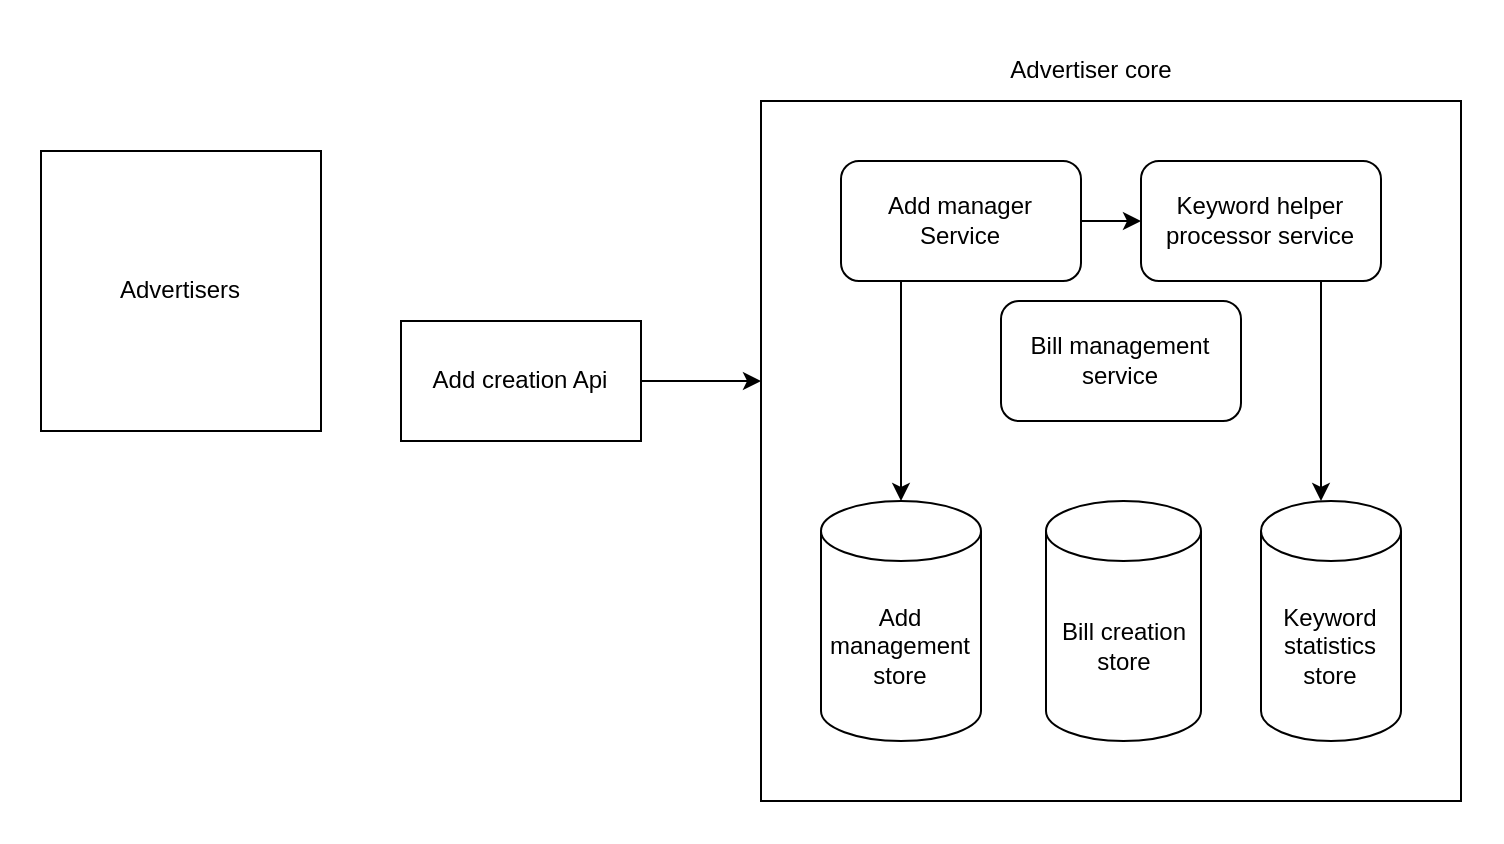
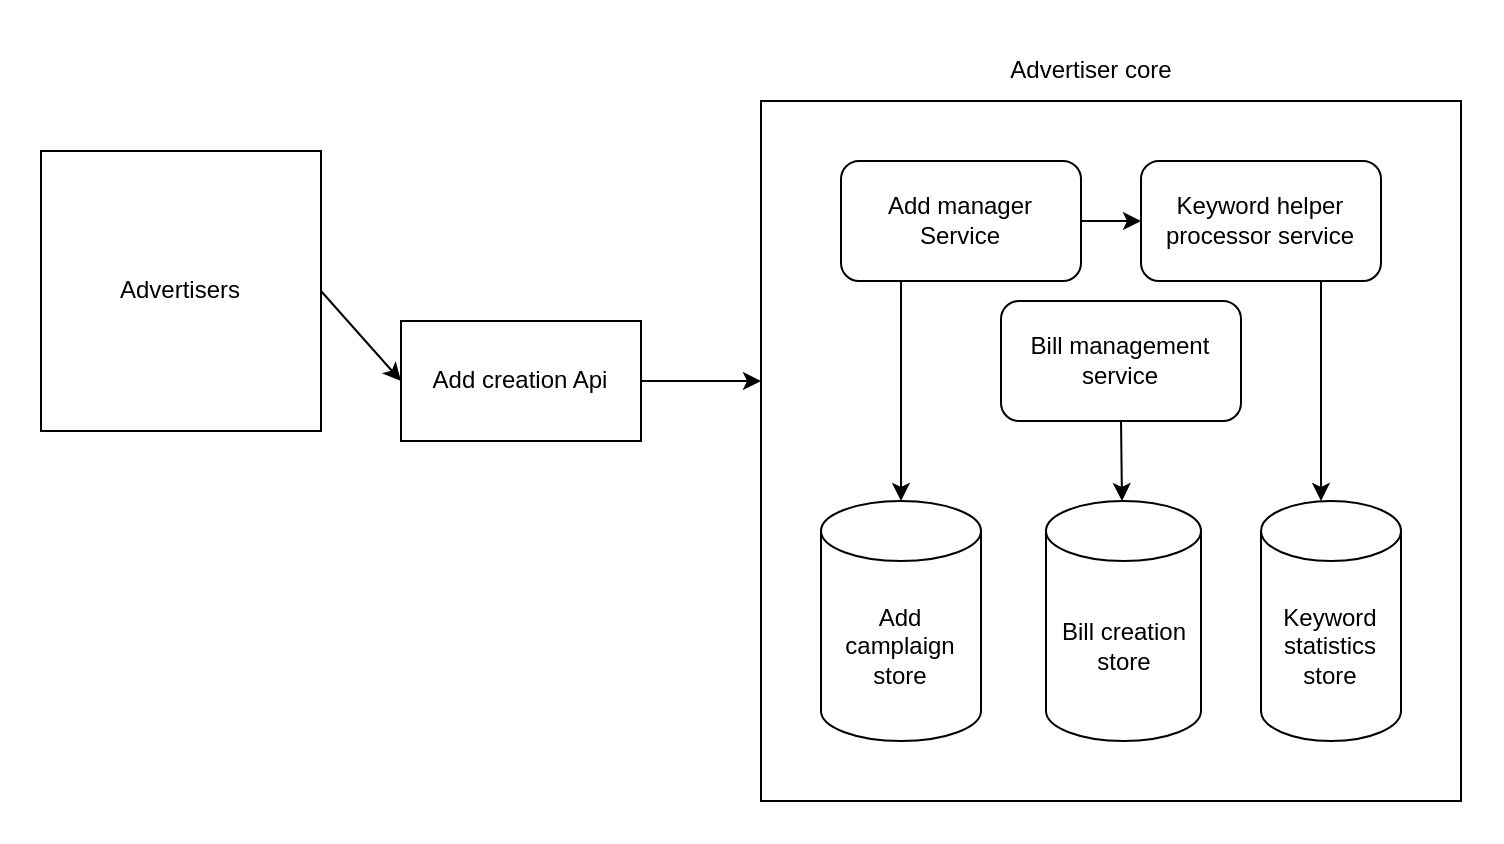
  <mxCell id="0" />
  <mxCell id="1" parent="0" />
  <mxCell id="2" value="Advertisers" style="whiteSpace=wrap;html=1;aspect=fixed;fillColor=none;" vertex="1" parent="1"><mxGeometry x="20" y="75" width="140" height="140" as="geometry" /></mxCell>
  <mxCell id="3" value="Add creation Api" style="rounded=0;whiteSpace=wrap;html=1;fillColor=default;" vertex="1" parent="1"><mxGeometry x="200" y="160" width="120" height="60" as="geometry" /></mxCell>
+ <mxCell id="4" value="" style="endArrow=classic;html=1;rounded=0;exitX=1;exitY=0.5;exitDx=0;exitDy=0;entryX=0;entryY=0.5;entryDx=0;entryDy=0;" edge="1" parent="1" source="2" target="3"><mxGeometry width="50" height="50" relative="1" as="geometry"><mxPoint x="330" y="300" as="sourcePoint" /><mxPoint x="380" y="250" as="targetPoint" /></mxGeometry></mxCell>
  <mxCell id="5" value="" style="whiteSpace=wrap;html=1;aspect=fixed;fillColor=none;" vertex="1" parent="1"><mxGeometry x="380" y="50" width="350" height="350" as="geometry" /></mxCell>
  <mxCell id="6" value="&lt;span style=&quot;&quot;&gt;Advertiser core&lt;/span&gt;" style="text;html=1;align=center;verticalAlign=middle;resizable=0;points=[];autosize=1;strokeColor=none;fillColor=none;" vertex="1" parent="1"><mxGeometry x="495" y="20" width="100" height="30" as="geometry" /></mxCell>
  <mxCell id="7" value="Add manager&lt;br&gt;Service" style="rounded=1;whiteSpace=wrap;html=1;fillColor=default;" vertex="1" parent="1"><mxGeometry x="420" y="80" width="120" height="60" as="geometry" /></mxCell>
  <mxCell id="8" value="Keyword helper processor service" style="rounded=1;whiteSpace=wrap;html=1;fillColor=default;" vertex="1" parent="1"><mxGeometry x="570" y="80" width="120" height="60" as="geometry" /></mxCell>
  <mxCell id="9" value="Bill management service" style="rounded=1;whiteSpace=wrap;html=1;fillColor=default;" vertex="1" parent="1"><mxGeometry x="500" y="150" width="120" height="60" as="geometry" /></mxCell>
- <mxCell id="10" value="Add management store" style="shape=cylinder3;whiteSpace=wrap;html=1;boundedLbl=1;backgroundOutline=1;size=15;fillColor=default;" vertex="1" parent="1"><mxGeometry x="410" y="250" width="80" height="120" as="geometry" /></mxCell>
+ <mxCell id="10" value="Add camplaign store" style="shape=cylinder3;whiteSpace=wrap;html=1;boundedLbl=1;backgroundOutline=1;size=15;fillColor=default;" vertex="1" parent="1"><mxGeometry x="410" y="250" width="80" height="120" as="geometry" /></mxCell>
  <mxCell id="11" value="" style="endArrow=classic;html=1;rounded=0;exitX=0.25;exitY=1;exitDx=0;exitDy=0;entryX=0.5;entryY=0;entryDx=0;entryDy=0;entryPerimeter=0;" edge="1" parent="1" source="7" target="10"><mxGeometry width="50" height="50" relative="1" as="geometry"><mxPoint x="430" y="230" as="sourcePoint" /><mxPoint x="480" y="180" as="targetPoint" /></mxGeometry></mxCell>
  <mxCell id="12" value="Keyword statistics store" style="shape=cylinder3;whiteSpace=wrap;html=1;boundedLbl=1;backgroundOutline=1;size=15;fillColor=default;" vertex="1" parent="1"><mxGeometry x="630" y="250" width="70" height="120" as="geometry" /></mxCell>
  <mxCell id="13" value="" style="endArrow=classic;html=1;rounded=0;exitX=0.75;exitY=1;exitDx=0;exitDy=0;" edge="1" parent="1" source="8"><mxGeometry width="50" height="50" relative="1" as="geometry"><mxPoint x="640" y="230" as="sourcePoint" /><mxPoint x="660" y="250" as="targetPoint" /></mxGeometry></mxCell>
  <mxCell id="14" value="Bill creation store" style="shape=cylinder3;whiteSpace=wrap;html=1;boundedLbl=1;backgroundOutline=1;size=15;fillColor=default;" vertex="1" parent="1"><mxGeometry x="522.5" y="250" width="77.5" height="120" as="geometry" /></mxCell>
+ <mxCell id="15" value="" style="endArrow=classic;html=1;rounded=0;exitX=0.5;exitY=1;exitDx=0;exitDy=0;" edge="1" parent="1" source="9" target="14"><mxGeometry width="50" height="50" relative="1" as="geometry"><mxPoint x="460" y="150" as="sourcePoint" /><mxPoint x="460" y="260" as="targetPoint" /></mxGeometry></mxCell>
  <mxCell id="16" value="" style="endArrow=classic;html=1;rounded=0;exitX=1;exitY=0.5;exitDx=0;exitDy=0;" edge="1" parent="1" source="3"><mxGeometry width="50" height="50" relative="1" as="geometry"><mxPoint x="360" y="160" as="sourcePoint" /><mxPoint x="380" y="190" as="targetPoint" /></mxGeometry></mxCell>
  <mxCell id="17" value="" style="endArrow=classic;html=1;rounded=0;exitX=1;exitY=0.5;exitDx=0;exitDy=0;entryX=0;entryY=0.5;entryDx=0;entryDy=0;" edge="1" parent="1" source="7" target="8"><mxGeometry width="50" height="50" relative="1" as="geometry"><mxPoint x="360" y="240" as="sourcePoint" /><mxPoint x="410" y="190" as="targetPoint" /></mxGeometry></mxCell>
